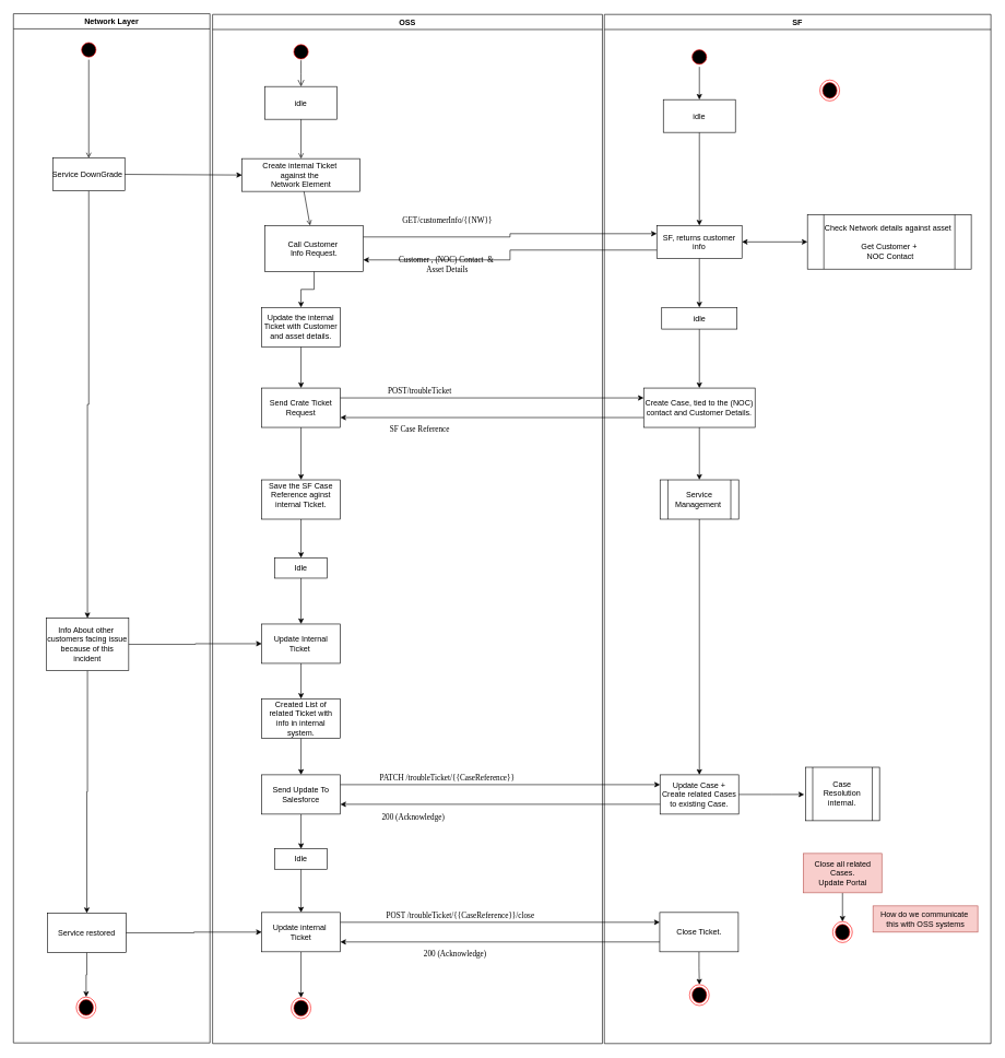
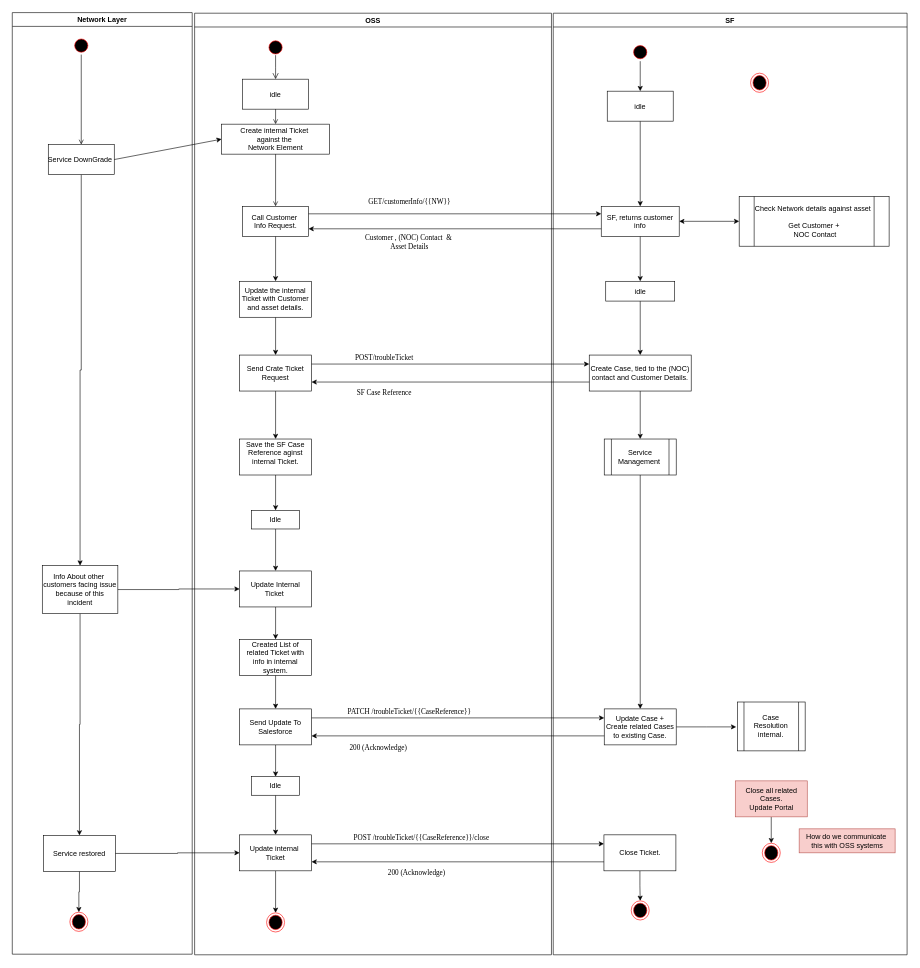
  <mxCell id="0" />
  <mxCell id="1" parent="0" />
  <mxCell id="2" value="Network Layer" style="swimlane;whiteSpace=wrap" vertex="1" parent="1"><mxGeometry x="20" y="20" width="300" height="1570" as="geometry" /></mxCell>
  <mxCell id="3" value="" style="ellipse;shape=startState;fillColor=#000000;strokeColor=#ff0000;" vertex="1" parent="2"><mxGeometry x="100" y="40" width="30" height="30" as="geometry" /></mxCell>
  <mxCell id="4" value="" style="endArrow=open;strokeColor=#000000;endFill=1;rounded=0;entryX=0.5;entryY=0;entryDx=0;entryDy=0;" edge="1" parent="2" source="3" target="6"><mxGeometry relative="1" as="geometry"><mxPoint x="115" y="160" as="sourcePoint" /><mxPoint x="115" y="212" as="targetPoint" /></mxGeometry></mxCell>
  <mxCell id="5" value="" style="edgeStyle=orthogonalEdgeStyle;rounded=0;orthogonalLoop=1;jettySize=auto;html=1;" edge="1" parent="2" source="6" target="8"><mxGeometry relative="1" as="geometry" /></mxCell>
  <mxCell id="6" value="Service DownGrade " style="" vertex="1" parent="2"><mxGeometry x="60" y="220" width="110" height="50" as="geometry" /></mxCell>
  <mxCell id="7" style="edgeStyle=orthogonalEdgeStyle;rounded=0;orthogonalLoop=1;jettySize=auto;html=1;" edge="1" parent="2" source="8" target="10"><mxGeometry relative="1" as="geometry" /></mxCell>
  <mxCell id="8" value="Info About other&amp;nbsp;&lt;div&gt;customers facing issue because of this&lt;/div&gt;&lt;div&gt;incident&lt;/div&gt;" style="whiteSpace=wrap;html=1;" vertex="1" parent="2"><mxGeometry x="50" y="922" width="126" height="80" as="geometry" /></mxCell>
  <mxCell id="9" value="" style="edgeStyle=orthogonalEdgeStyle;rounded=0;orthogonalLoop=1;jettySize=auto;html=1;" edge="1" parent="2" source="10" target="11"><mxGeometry relative="1" as="geometry" /></mxCell>
  <mxCell id="10" value="Service restored" style="whiteSpace=wrap;html=1;" vertex="1" parent="2"><mxGeometry x="52" y="1372" width="120" height="60" as="geometry" /></mxCell>
  <mxCell id="11" value="" style="ellipse;shape=endState;fillColor=#000000;strokeColor=#ff0000" vertex="1" parent="2"><mxGeometry x="96" y="1500" width="30" height="32" as="geometry" /></mxCell>
  <mxCell id="12" value="OSS" style="swimlane;whiteSpace=wrap" vertex="1" parent="1"><mxGeometry x="324" y="21" width="595" height="1570" as="geometry" /></mxCell>
  <mxCell id="13" value="" style="ellipse;shape=startState;fillColor=#000000;strokeColor=#ff0000;" vertex="1" parent="12"><mxGeometry x="120" y="42" width="30" height="30" as="geometry" /></mxCell>
  <mxCell id="14" value="" style="edgeStyle=elbowEdgeStyle;elbow=horizontal;verticalAlign=bottom;endArrow=open;endSize=8;strokeColor=#000000;endFill=1;rounded=0" edge="1" parent="12" target="15"><mxGeometry x="40" y="20" as="geometry"><mxPoint x="115" y="90" as="targetPoint" /><mxPoint x="135" y="70" as="sourcePoint" /></mxGeometry></mxCell>
  <mxCell id="15" value="idle" style="" vertex="1" parent="12"><mxGeometry x="80" y="110" width="110" height="50" as="geometry" /></mxCell>
- <mxCell id="16" value="Create internal Ticket &#10;against the &#10;Network Element" style="" vertex="1" parent="12"><mxGeometry x="45" y="220" width="180" height="50" as="geometry" /></mxCell>
+ <mxCell id="16" value="Create internal Ticket &#10;against the &#10;Network Element" style="" vertex="1" parent="12"><mxGeometry x="45" y="185" width="180" height="50" as="geometry" /></mxCell>
  <mxCell id="17" value="" style="endArrow=open;strokeColor=#000000;endFill=1;rounded=0" edge="1" parent="12" source="15" target="16"><mxGeometry relative="1" as="geometry" /></mxCell>
  <mxCell id="18" value="" style="edgeStyle=orthogonalEdgeStyle;rounded=0;orthogonalLoop=1;jettySize=auto;html=1;" edge="1" parent="12" source="19" target="24"><mxGeometry relative="1" as="geometry" /></mxCell>
- <mxCell id="19" value="Call Customer &#10;Info Request." style="" vertex="1" parent="12"><mxGeometry x="80" y="322" width="150" height="70" as="geometry" /></mxCell>
+ <mxCell id="19" value="Call Customer &#10;Info Request." style="" vertex="1" parent="12"><mxGeometry x="80" y="322" width="110" height="50" as="geometry" /></mxCell>
  <mxCell id="20" value="" style="endArrow=open;strokeColor=#000000;endFill=1;rounded=0" edge="1" parent="12" source="16" target="19"><mxGeometry relative="1" as="geometry" /></mxCell>
  <mxCell id="21" value="GET/customerInfo/{{NW}}" style="text;html=1;align=center;verticalAlign=middle;resizable=0;points=[];autosize=1;strokeColor=none;fillColor=none;fontFamily=Lucida Console;" vertex="1" parent="12"><mxGeometry x="262.5" y="300" width="190" height="30" as="geometry" /></mxCell>
  <mxCell id="22" value="Customer , (NOC) Contact&amp;nbsp; &amp;amp;&amp;nbsp;&lt;div&gt;Asset Details&lt;/div&gt;" style="text;html=1;align=center;verticalAlign=middle;resizable=0;points=[];autosize=1;strokeColor=none;fillColor=none;fontFamily=Lucida Console;" vertex="1" parent="12"><mxGeometry x="242.5" y="362" width="230" height="40" as="geometry" /></mxCell>
  <mxCell id="23" value="" style="edgeStyle=orthogonalEdgeStyle;rounded=0;orthogonalLoop=1;jettySize=auto;html=1;" edge="1" parent="12" source="24" target="26"><mxGeometry relative="1" as="geometry" /></mxCell>
  <mxCell id="24" value="Update the internal Ticket with Customer and asset details." style="whiteSpace=wrap;html=1;" vertex="1" parent="12"><mxGeometry x="75" y="447" width="120" height="60" as="geometry" /></mxCell>
  <mxCell id="25" value="" style="edgeStyle=orthogonalEdgeStyle;rounded=0;orthogonalLoop=1;jettySize=auto;html=1;" edge="1" parent="12" source="26" target="29"><mxGeometry relative="1" as="geometry" /></mxCell>
  <mxCell id="26" value="Send Crate Ticket Request" style="whiteSpace=wrap;html=1;" vertex="1" parent="12"><mxGeometry x="75" y="570" width="120" height="60" as="geometry" /></mxCell>
  <mxCell id="27" value="POST/troubleTicket" style="text;html=1;align=center;verticalAlign=middle;resizable=0;points=[];autosize=1;strokeColor=none;fillColor=none;fontFamily=Lucida Console;" vertex="1" parent="12"><mxGeometry x="240.5" y="560" width="150" height="30" as="geometry" /></mxCell>
  <mxCell id="28" value="" style="edgeStyle=orthogonalEdgeStyle;rounded=0;orthogonalLoop=1;jettySize=auto;html=1;" edge="1" parent="12" source="29" target="32"><mxGeometry relative="1" as="geometry" /></mxCell>
  <mxCell id="29" value="Save the SF Case Reference aginst&lt;div&gt;internal Ticket.&lt;/div&gt;&lt;div&gt;&lt;br&gt;&lt;/div&gt;" style="whiteSpace=wrap;html=1;" vertex="1" parent="12"><mxGeometry x="75" y="710" width="120" height="60" as="geometry" /></mxCell>
  <mxCell id="30" value="SF Case Reference" style="text;html=1;align=center;verticalAlign=middle;resizable=0;points=[];autosize=1;strokeColor=none;fillColor=none;fontFamily=Lucida Console;" vertex="1" parent="12"><mxGeometry x="240.5" y="618" width="150" height="30" as="geometry" /></mxCell>
  <mxCell id="31" value="" style="edgeStyle=orthogonalEdgeStyle;rounded=0;orthogonalLoop=1;jettySize=auto;html=1;" edge="1" parent="12" source="32" target="34"><mxGeometry relative="1" as="geometry" /></mxCell>
  <mxCell id="32" value="Idle" style="whiteSpace=wrap;html=1;" vertex="1" parent="12"><mxGeometry x="95" y="829" width="80" height="31" as="geometry" /></mxCell>
  <mxCell id="33" value="" style="edgeStyle=orthogonalEdgeStyle;rounded=0;orthogonalLoop=1;jettySize=auto;html=1;" edge="1" parent="12" source="34" target="46"><mxGeometry relative="1" as="geometry" /></mxCell>
  <mxCell id="34" value="Update Internal Ticket&amp;nbsp;" style="whiteSpace=wrap;html=1;" vertex="1" parent="12"><mxGeometry x="75" y="930" width="120" height="60" as="geometry" /></mxCell>
  <mxCell id="35" value="" style="edgeStyle=orthogonalEdgeStyle;rounded=0;orthogonalLoop=1;jettySize=auto;html=1;" edge="1" parent="12" source="36" target="39"><mxGeometry relative="1" as="geometry" /></mxCell>
  <mxCell id="36" value="Send Update To Salesforce" style="whiteSpace=wrap;html=1;" vertex="1" parent="12"><mxGeometry x="75" y="1160" width="120" height="60" as="geometry" /></mxCell>
  <mxCell id="37" value="PATCH /troubleTicket/{{CaseReference}}&lt;span style=&quot;white-space-collapse: preserve;&quot;&gt;&#09;&lt;/span&gt;" style="text;html=1;align=center;verticalAlign=middle;resizable=0;points=[];autosize=1;strokeColor=none;fillColor=default;fontFamily=Lucida Console;" vertex="1" parent="12"><mxGeometry x="207.5" y="1150" width="310" height="30" as="geometry" /></mxCell>
  <mxCell id="38" style="edgeStyle=orthogonalEdgeStyle;rounded=0;orthogonalLoop=1;jettySize=auto;html=1;exitX=0.5;exitY=1;exitDx=0;exitDy=0;entryX=0.5;entryY=0;entryDx=0;entryDy=0;" edge="1" parent="12" source="39" target="41"><mxGeometry relative="1" as="geometry" /></mxCell>
  <mxCell id="39" value="Idle" style="whiteSpace=wrap;html=1;" vertex="1" parent="12"><mxGeometry x="95" y="1273" width="80" height="31" as="geometry" /></mxCell>
  <mxCell id="40" value="" style="edgeStyle=orthogonalEdgeStyle;rounded=0;orthogonalLoop=1;jettySize=auto;html=1;" edge="1" parent="12" source="41" target="44"><mxGeometry relative="1" as="geometry" /></mxCell>
  <mxCell id="41" value="Update internal&amp;nbsp;&lt;div&gt;Ticket&lt;/div&gt;" style="whiteSpace=wrap;html=1;" vertex="1" parent="12"><mxGeometry x="75" y="1370" width="120" height="60" as="geometry" /></mxCell>
  <mxCell id="42" value="POST /troubleTicket/{{CaseReference}}/close" style="text;html=1;align=center;verticalAlign=middle;resizable=0;points=[];autosize=1;strokeColor=none;fillColor=default;fontFamily=Lucida Console;" vertex="1" parent="12"><mxGeometry x="212.5" y="1360" width="330" height="30" as="geometry" /></mxCell>
  <mxCell id="43" value="200 (Acknowledge)" style="text;html=1;align=center;verticalAlign=middle;resizable=0;points=[];autosize=1;strokeColor=none;fillColor=none;fontFamily=Lucida Console;" vertex="1" parent="12"><mxGeometry x="230.5" y="1210" width="150" height="30" as="geometry" /></mxCell>
  <mxCell id="44" value="" style="ellipse;shape=endState;fillColor=#000000;strokeColor=#ff0000" vertex="1" parent="12"><mxGeometry x="120" y="1500" width="30" height="32" as="geometry" /></mxCell>
  <mxCell id="45" style="edgeStyle=orthogonalEdgeStyle;rounded=0;orthogonalLoop=1;jettySize=auto;html=1;exitX=0.5;exitY=1;exitDx=0;exitDy=0;" edge="1" parent="12" source="46" target="36"><mxGeometry relative="1" as="geometry" /></mxCell>
  <mxCell id="46" value="Created List of related Ticket with info in internal system." style="whiteSpace=wrap;html=1;" vertex="1" parent="12"><mxGeometry x="75" y="1044" width="120" height="60" as="geometry" /></mxCell>
  <mxCell id="47" value="SF" style="swimlane;whiteSpace=wrap;" vertex="1" parent="1"><mxGeometry x="922" y="21" width="590" height="1570" as="geometry" /></mxCell>
  <mxCell id="48" value="" style="edgeStyle=orthogonalEdgeStyle;rounded=0;orthogonalLoop=1;jettySize=auto;html=1;" edge="1" parent="47" source="49" target="60"><mxGeometry relative="1" as="geometry" /></mxCell>
  <mxCell id="49" value="SF, returns customer&#10;info" style="" vertex="1" parent="47"><mxGeometry x="80" y="322" width="130" height="50" as="geometry" /></mxCell>
  <mxCell id="50" value="Check Network details against asset&amp;nbsp;&lt;div&gt;&lt;br&gt;&lt;/div&gt;&lt;div&gt;&lt;div&gt;Get Customer +&lt;/div&gt;&amp;nbsp;NOC Contact&lt;br&gt;&lt;/div&gt;" style="shape=process;whiteSpace=wrap;html=1;backgroundOutline=1;" vertex="1" parent="47"><mxGeometry x="310" y="305.5" width="250" height="83" as="geometry" /></mxCell>
  <mxCell id="51" value="" style="ellipse;shape=endState;fillColor=#000000;strokeColor=#ff0000" vertex="1" parent="47"><mxGeometry x="329" y="100" width="30" height="32" as="geometry" /></mxCell>
  <mxCell id="52" style="edgeStyle=orthogonalEdgeStyle;rounded=0;orthogonalLoop=1;jettySize=auto;html=1;exitX=0.5;exitY=1;exitDx=0;exitDy=0;" edge="1" parent="47" source="55" target="49"><mxGeometry relative="1" as="geometry" /></mxCell>
  <mxCell id="53" style="edgeStyle=orthogonalEdgeStyle;rounded=0;orthogonalLoop=1;jettySize=auto;html=1;entryX=0.5;entryY=0;entryDx=0;entryDy=0;" edge="1" parent="47" source="54" target="55"><mxGeometry relative="1" as="geometry" /></mxCell>
  <mxCell id="54" value="" style="ellipse;shape=startState;fillColor=#000000;strokeColor=#ff0000;" vertex="1" parent="47"><mxGeometry x="130" y="50" width="30" height="30" as="geometry" /></mxCell>
  <mxCell id="55" value="idle" style="" vertex="1" parent="47"><mxGeometry x="90" y="130" width="110" height="50" as="geometry" /></mxCell>
  <mxCell id="56" value="" style="endArrow=classic;startArrow=classic;html=1;rounded=0;exitX=1;exitY=0.5;exitDx=0;exitDy=0;" edge="1" parent="47" source="49" target="50"><mxGeometry width="50" height="50" relative="1" as="geometry"><mxPoint x="230" y="330" as="sourcePoint" /><mxPoint x="280" y="280" as="targetPoint" /></mxGeometry></mxCell>
  <mxCell id="57" value="" style="edgeStyle=orthogonalEdgeStyle;rounded=0;orthogonalLoop=1;jettySize=auto;html=1;" edge="1" parent="47" source="58" target="64"><mxGeometry relative="1" as="geometry" /></mxCell>
  <mxCell id="58" value="Create Case, tied to the (NOC) contact and Customer Details." style="whiteSpace=wrap;html=1;" vertex="1" parent="47"><mxGeometry x="60" y="570" width="170" height="60" as="geometry" /></mxCell>
  <mxCell id="59" style="edgeStyle=orthogonalEdgeStyle;rounded=0;orthogonalLoop=1;jettySize=auto;html=1;" edge="1" parent="47" source="60" target="58"><mxGeometry relative="1" as="geometry" /></mxCell>
  <mxCell id="60" value="&lt;span style=&quot;text-wrap: nowrap;&quot;&gt;idle&lt;/span&gt;" style="whiteSpace=wrap;html=1;" vertex="1" parent="47"><mxGeometry x="87.5" y="447" width="115" height="33" as="geometry" /></mxCell>
  <mxCell id="61" value="" style="edgeStyle=orthogonalEdgeStyle;rounded=0;orthogonalLoop=1;jettySize=auto;html=1;" edge="1" parent="47" source="62"><mxGeometry relative="1" as="geometry"><mxPoint x="305" y="1190" as="targetPoint" /></mxGeometry></mxCell>
  <mxCell id="62" value="Update Case + Create related Cases to existing Case." style="whiteSpace=wrap;html=1;" vertex="1" parent="47"><mxGeometry x="85" y="1160" width="120" height="60" as="geometry" /></mxCell>
  <mxCell id="63" style="edgeStyle=orthogonalEdgeStyle;rounded=0;orthogonalLoop=1;jettySize=auto;html=1;entryX=0.5;entryY=0;entryDx=0;entryDy=0;" edge="1" parent="47" source="64" target="62"><mxGeometry relative="1" as="geometry" /></mxCell>
  <mxCell id="64" value="Service Management&amp;nbsp;" style="shape=process;whiteSpace=wrap;html=1;backgroundOutline=1;" vertex="1" parent="47"><mxGeometry x="85" y="710" width="120" height="60" as="geometry" /></mxCell>
  <mxCell id="65" value="" style="edgeStyle=orthogonalEdgeStyle;rounded=0;orthogonalLoop=1;jettySize=auto;html=1;" edge="1" parent="47" source="66" target="67"><mxGeometry relative="1" as="geometry" /></mxCell>
  <mxCell id="66" value="Close Ticket." style="whiteSpace=wrap;html=1;" vertex="1" parent="47"><mxGeometry x="84.5" y="1370" width="120" height="60" as="geometry" /></mxCell>
  <mxCell id="67" value="" style="ellipse;shape=endState;fillColor=#000000;strokeColor=#ff0000" vertex="1" parent="47"><mxGeometry x="130" y="1480" width="30" height="32" as="geometry" /></mxCell>
  <mxCell id="68" value="Case Resolution internal." style="shape=process;whiteSpace=wrap;html=1;backgroundOutline=1;" vertex="1" parent="47"><mxGeometry x="307" y="1148.5" width="113" height="81.5" as="geometry" /></mxCell>
  <mxCell id="69" value="" style="edgeStyle=orthogonalEdgeStyle;rounded=0;orthogonalLoop=1;jettySize=auto;html=1;" edge="1" parent="47" source="70" target="71"><mxGeometry relative="1" as="geometry" /></mxCell>
  <mxCell id="70" value="Close all related Cases.&lt;div&gt;Update Portal&lt;/div&gt;" style="whiteSpace=wrap;html=1;fillColor=#f8cecc;strokeColor=#b85450;" vertex="1" parent="47"><mxGeometry x="303.5" y="1280" width="120" height="60" as="geometry" /></mxCell>
  <mxCell id="71" value="" style="ellipse;shape=endState;fillColor=#000000;strokeColor=#ff0000" vertex="1" parent="47"><mxGeometry x="348.5" y="1384" width="30" height="32" as="geometry" /></mxCell>
  <mxCell id="72" value="How do we communicate&amp;nbsp;&lt;div&gt;this with OSS systems&lt;/div&gt;" style="text;html=1;align=center;verticalAlign=middle;resizable=0;points=[];autosize=1;strokeColor=#b85450;fillColor=#f8cecc;" vertex="1" parent="47"><mxGeometry x="410" y="1360" width="160" height="40" as="geometry" /></mxCell>
  <mxCell id="73" value="" style="endArrow=classic;strokeColor=#000000;endFill=1;rounded=0;exitX=1;exitY=0.5;exitDx=0;exitDy=0;entryX=0;entryY=0.5;entryDx=0;entryDy=0;" edge="1" parent="1" source="6" target="16"><mxGeometry relative="1" as="geometry" /></mxCell>
  <mxCell id="74" style="edgeStyle=orthogonalEdgeStyle;rounded=0;orthogonalLoop=1;jettySize=auto;html=1;exitX=1;exitY=0.25;exitDx=0;exitDy=0;entryX=0;entryY=0.25;entryDx=0;entryDy=0;" edge="1" parent="1" source="19" target="49"><mxGeometry relative="1" as="geometry" /></mxCell>
  <mxCell id="75" style="edgeStyle=orthogonalEdgeStyle;rounded=0;orthogonalLoop=1;jettySize=auto;html=1;exitX=0;exitY=0.75;exitDx=0;exitDy=0;entryX=1;entryY=0.75;entryDx=0;entryDy=0;" edge="1" parent="1" source="49" target="19"><mxGeometry relative="1" as="geometry" /></mxCell>
  <mxCell id="76" value="" style="edgeStyle=orthogonalEdgeStyle;rounded=0;orthogonalLoop=1;jettySize=auto;html=1;exitX=1;exitY=0.25;exitDx=0;exitDy=0;entryX=0;entryY=0.25;entryDx=0;entryDy=0;" edge="1" parent="1" source="26" target="58"><mxGeometry relative="1" as="geometry" /></mxCell>
  <mxCell id="77" style="edgeStyle=orthogonalEdgeStyle;rounded=0;orthogonalLoop=1;jettySize=auto;html=1;exitX=0;exitY=0.75;exitDx=0;exitDy=0;entryX=1;entryY=0.75;entryDx=0;entryDy=0;" edge="1" parent="1" source="58" target="26"><mxGeometry relative="1" as="geometry" /></mxCell>
  <mxCell id="78" value="" style="edgeStyle=orthogonalEdgeStyle;rounded=0;orthogonalLoop=1;jettySize=auto;html=1;" edge="1" parent="1" source="8" target="34"><mxGeometry relative="1" as="geometry" /></mxCell>
  <mxCell id="79" value="" style="edgeStyle=orthogonalEdgeStyle;rounded=0;orthogonalLoop=1;jettySize=auto;html=1;exitX=1;exitY=0.25;exitDx=0;exitDy=0;entryX=0;entryY=0.25;entryDx=0;entryDy=0;" edge="1" parent="1" source="36" target="62"><mxGeometry relative="1" as="geometry" /></mxCell>
  <mxCell id="80" style="edgeStyle=orthogonalEdgeStyle;rounded=0;orthogonalLoop=1;jettySize=auto;html=1;exitX=0;exitY=0.75;exitDx=0;exitDy=0;entryX=1;entryY=0.75;entryDx=0;entryDy=0;" edge="1" parent="1" source="62" target="36"><mxGeometry relative="1" as="geometry" /></mxCell>
  <mxCell id="81" value="" style="edgeStyle=orthogonalEdgeStyle;rounded=0;orthogonalLoop=1;jettySize=auto;html=1;" edge="1" parent="1" source="10" target="41"><mxGeometry relative="1" as="geometry" /></mxCell>
  <mxCell id="82" value="" style="edgeStyle=orthogonalEdgeStyle;rounded=0;orthogonalLoop=1;jettySize=auto;html=1;exitX=1;exitY=0.25;exitDx=0;exitDy=0;entryX=0;entryY=0.25;entryDx=0;entryDy=0;" edge="1" parent="1" source="41" target="66"><mxGeometry relative="1" as="geometry" /></mxCell>
  <mxCell id="83" style="edgeStyle=orthogonalEdgeStyle;rounded=0;orthogonalLoop=1;jettySize=auto;html=1;exitX=0;exitY=0.75;exitDx=0;exitDy=0;entryX=1;entryY=0.75;entryDx=0;entryDy=0;" edge="1" parent="1" source="66" target="41"><mxGeometry relative="1" as="geometry" /></mxCell>
  <mxCell id="84" value="200 (Acknowledge)" style="text;html=1;align=center;verticalAlign=middle;resizable=0;points=[];autosize=1;strokeColor=none;fillColor=none;fontFamily=Lucida Console;" vertex="1" parent="1"><mxGeometry x="619" y="1439" width="150" height="30" as="geometry" /></mxCell>
